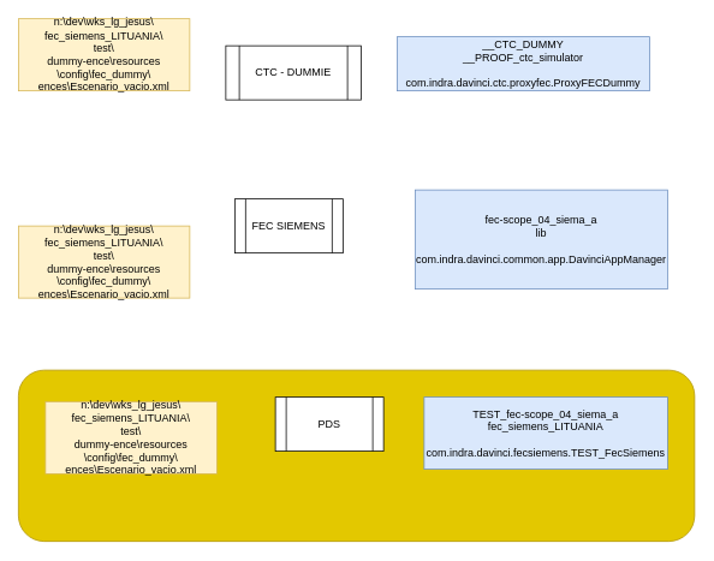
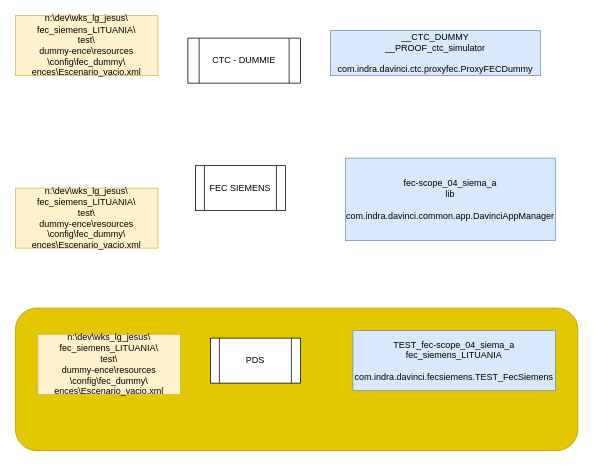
  <mxCell id="0" />
  <mxCell id="1" parent="0" />
  <mxCell id="2" value="" style="rounded=1;whiteSpace=wrap;html=1;fillColor=#e3c800;strokeColor=#B09500;fontColor=#000000;" parent="1" vertex="1"><mxGeometry x="20" y="410" width="750" height="190" as="geometry" /></mxCell>
  <mxCell id="3" value="FEC SIEMENS" style="shape=process;whiteSpace=wrap;html=1;backgroundOutline=1;" parent="1" vertex="1"><mxGeometry x="260" y="220" width="120" height="60" as="geometry" /></mxCell>
  <mxCell id="4" value="CTC - DUMMIE" style="shape=process;whiteSpace=wrap;html=1;backgroundOutline=1;" parent="1" vertex="1"><mxGeometry x="250" y="50" width="150" height="60" as="geometry" /></mxCell>
- <mxCell id="5" value="PDS" style="shape=process;whiteSpace=wrap;html=1;backgroundOutline=1;" parent="1" vertex="1"><mxGeometry x="305" y="440" width="120" height="60" as="geometry" /></mxCell>
+ <mxCell id="5" value="PDS" style="shape=process;whiteSpace=wrap;html=1;backgroundOutline=1;" parent="1" vertex="1"><mxGeometry x="280" y="450" width="120" height="60" as="geometry" /></mxCell>
  <mxCell id="6" value="TEST_fec-scope_04_siema_a&lt;br&gt;fec_siemens_LITUANIA&lt;br&gt;&lt;br&gt;com.indra.davinci.fecsiemens.TEST_FecSiemens&lt;br&gt;" style="text;html=1;strokeColor=#6c8ebf;fillColor=#dae8fc;align=center;verticalAlign=middle;whiteSpace=wrap;rounded=0;" parent="1" vertex="1"><mxGeometry x="470" y="440" width="270" height="80" as="geometry" /></mxCell>
  <mxCell id="7" value="fec-scope_04_siema_a&lt;br&gt;lib&lt;br&gt;&lt;br&gt;com.indra.davinci.common.app.DavinciAppManager" style="text;html=1;strokeColor=#6c8ebf;fillColor=#dae8fc;align=center;verticalAlign=middle;whiteSpace=wrap;rounded=0;" parent="1" vertex="1"><mxGeometry x="460" y="210" width="280" height="110" as="geometry" /></mxCell>
  <mxCell id="8" value="__CTC_DUMMY&lt;br&gt;__PROOF_ctc_simulator&lt;br&gt;&lt;br&gt;com.indra.davinci.ctc.proxyfec.ProxyFECDummy" style="text;html=1;strokeColor=#6c8ebf;fillColor=#dae8fc;align=center;verticalAlign=middle;whiteSpace=wrap;rounded=0;" parent="1" vertex="1"><mxGeometry x="440" y="40" width="280" height="60" as="geometry" /></mxCell>
  <mxCell id="9" value="n:\dev\wks_lg_jesus\&lt;br&gt;fec_siemens_LITUANIA\&lt;br&gt;test\&lt;br&gt;dummy-ence\resources&lt;br&gt;\config\fec_dummy\&lt;br&gt;ences\Escenario_vacio.xml" style="text;html=1;strokeColor=#d6b656;fillColor=#fff2cc;align=center;verticalAlign=middle;whiteSpace=wrap;rounded=0;" parent="1" vertex="1"><mxGeometry x="50" y="445" width="190" height="80" as="geometry" /></mxCell>
  <mxCell id="10" value="n:\dev\wks_lg_jesus\&lt;br&gt;fec_siemens_LITUANIA\&lt;br&gt;test\&lt;br&gt;dummy-ence\resources&lt;br&gt;\config\fec_dummy\&lt;br&gt;ences\Escenario_vacio.xml" style="text;html=1;strokeColor=#d6b656;fillColor=#fff2cc;align=center;verticalAlign=middle;whiteSpace=wrap;rounded=0;" vertex="1" parent="1"><mxGeometry x="20" y="20" width="190" height="80" as="geometry" /></mxCell>
  <mxCell id="11" value="n:\dev\wks_lg_jesus\&lt;br&gt;fec_siemens_LITUANIA\&lt;br&gt;test\&lt;br&gt;dummy-ence\resources&lt;br&gt;\config\fec_dummy\&lt;br&gt;ences\Escenario_vacio.xml" style="text;html=1;strokeColor=#d6b656;fillColor=#fff2cc;align=center;verticalAlign=middle;whiteSpace=wrap;rounded=0;" vertex="1" parent="1"><mxGeometry x="20" y="250" width="190" height="80" as="geometry" /></mxCell>
